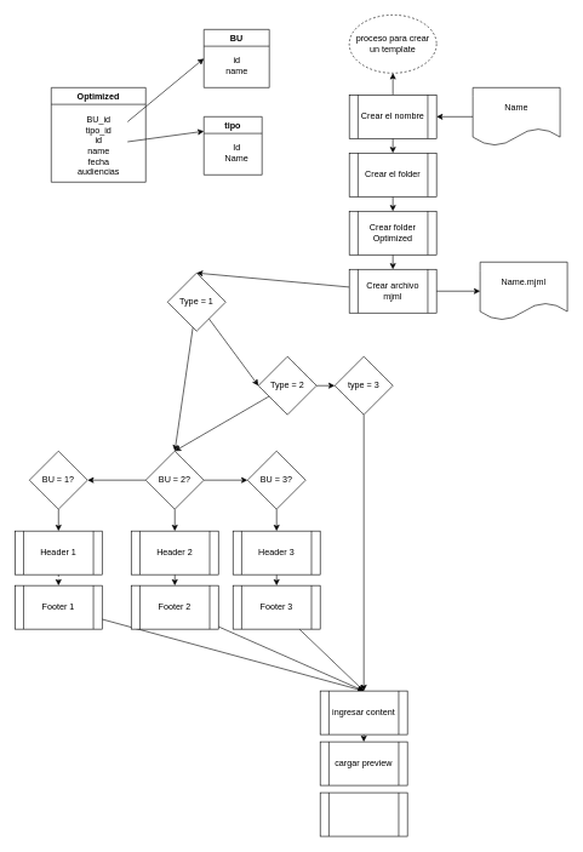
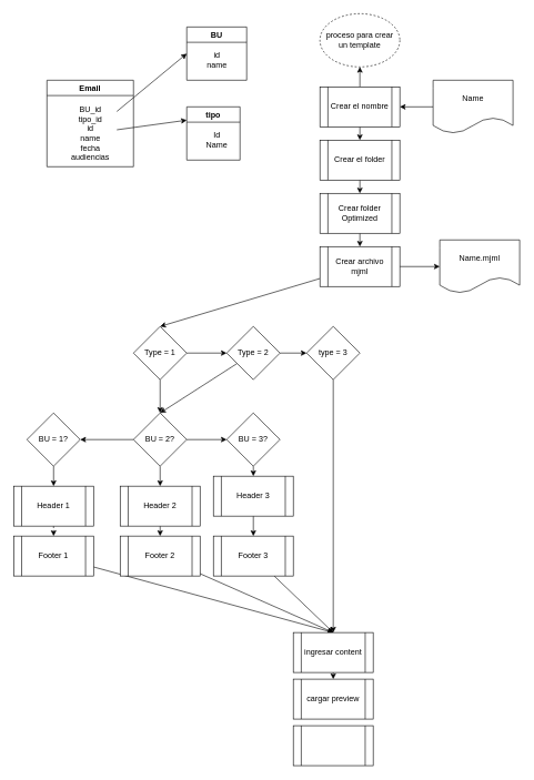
  <mxCell id="0" />
  <mxCell id="1" parent="0" />
- <mxCell id="2" value="Optimized" style="swimlane;" vertex="1" parent="1"><mxGeometry x="70" y="120" width="130" height="130" as="geometry" /></mxCell>
+ <mxCell id="2" value="Email" style="swimlane;" vertex="1" parent="1"><mxGeometry x="70" y="120" width="130" height="130" as="geometry" /></mxCell>
  <mxCell id="3" value="BU_id&lt;br&gt;tipo_id&lt;br&gt;id&lt;br&gt;name&lt;br&gt;fecha&lt;br&gt;audiencias" style="text;html=1;align=center;verticalAlign=middle;resizable=0;points=[];autosize=1;strokeColor=none;fillColor=none;" vertex="1" parent="2"><mxGeometry x="25" y="30" width="80" height="100" as="geometry" /></mxCell>
  <mxCell id="4" value="BU" style="swimlane;whiteSpace=wrap;html=1;" vertex="1" parent="1"><mxGeometry x="280" y="40" width="90" height="80" as="geometry" /></mxCell>
  <mxCell id="5" value="id&lt;br&gt;name&lt;br&gt;" style="text;html=1;align=center;verticalAlign=middle;resizable=0;points=[];autosize=1;strokeColor=none;fillColor=none;" vertex="1" parent="4"><mxGeometry x="20" y="30" width="50" height="40" as="geometry" /></mxCell>
  <mxCell id="6" style="edgeStyle=none;html=1;entryX=0;entryY=0.5;entryDx=0;entryDy=0;" edge="1" parent="1" source="3" target="4"><mxGeometry relative="1" as="geometry" /></mxCell>
  <mxCell id="7" value="tipo" style="swimlane;" vertex="1" parent="1"><mxGeometry x="280" y="160" width="80" height="80" as="geometry" /></mxCell>
  <mxCell id="8" value="Id&lt;br&gt;Name" style="text;html=1;align=center;verticalAlign=middle;resizable=0;points=[];autosize=1;strokeColor=none;fillColor=none;" vertex="1" parent="7"><mxGeometry x="15" y="30" width="60" height="40" as="geometry" /></mxCell>
  <mxCell id="9" style="edgeStyle=none;html=1;entryX=0;entryY=0.25;entryDx=0;entryDy=0;" edge="1" parent="1" source="3" target="7"><mxGeometry relative="1" as="geometry" /></mxCell>
  <mxCell id="10" value="proceso para crear&lt;br&gt;un template" style="ellipse;whiteSpace=wrap;html=1;dashed=1;" vertex="1" parent="1"><mxGeometry x="480" y="20" width="120" height="80" as="geometry" /></mxCell>
  <mxCell id="11" style="edgeStyle=none;html=1;entryX=0.5;entryY=1;entryDx=0;entryDy=0;" edge="1" parent="1" source="13" target="10"><mxGeometry relative="1" as="geometry" /></mxCell>
  <mxCell id="12" style="edgeStyle=none;html=1;entryX=0.5;entryY=0;entryDx=0;entryDy=0;" edge="1" parent="1" source="13" target="17"><mxGeometry relative="1" as="geometry" /></mxCell>
  <mxCell id="13" value="Crear el nombre" style="shape=process;whiteSpace=wrap;html=1;backgroundOutline=1;" vertex="1" parent="1"><mxGeometry x="480" y="130" width="120" height="60" as="geometry" /></mxCell>
  <mxCell id="14" style="edgeStyle=none;html=1;entryX=1;entryY=0.5;entryDx=0;entryDy=0;" edge="1" parent="1" source="15" target="13"><mxGeometry relative="1" as="geometry" /></mxCell>
  <mxCell id="15" value="Name" style="shape=document;whiteSpace=wrap;html=1;boundedLbl=1;" vertex="1" parent="1"><mxGeometry x="650" y="120" width="120" height="80" as="geometry" /></mxCell>
  <mxCell id="16" style="edgeStyle=none;html=1;entryX=0.5;entryY=0;entryDx=0;entryDy=0;" edge="1" parent="1" source="17" target="19"><mxGeometry relative="1" as="geometry" /></mxCell>
  <mxCell id="17" value="Crear el folder" style="shape=process;whiteSpace=wrap;html=1;backgroundOutline=1;" vertex="1" parent="1"><mxGeometry x="480" y="210" width="120" height="60" as="geometry" /></mxCell>
  <mxCell id="18" style="edgeStyle=none;html=1;entryX=0.5;entryY=0;entryDx=0;entryDy=0;" edge="1" parent="1" source="19" target="22"><mxGeometry relative="1" as="geometry" /></mxCell>
  <mxCell id="19" value="Crear folder Optimized" style="shape=process;whiteSpace=wrap;html=1;backgroundOutline=1;" vertex="1" parent="1"><mxGeometry x="480" y="290" width="120" height="60" as="geometry" /></mxCell>
  <mxCell id="20" style="edgeStyle=none;html=1;entryX=0;entryY=0.5;entryDx=0;entryDy=0;" edge="1" parent="1" source="22" target="23"><mxGeometry relative="1" as="geometry" /></mxCell>
  <mxCell id="21" style="edgeStyle=none;html=1;entryX=0.5;entryY=0;entryDx=0;entryDy=0;" edge="1" parent="1" source="22" target="46"><mxGeometry relative="1" as="geometry"><mxPoint x="170" y="390" as="targetPoint" /></mxGeometry></mxCell>
  <mxCell id="22" value="Crear archivo mjml" style="shape=process;whiteSpace=wrap;html=1;backgroundOutline=1;" vertex="1" parent="1"><mxGeometry x="480" y="370" width="120" height="60" as="geometry" /></mxCell>
  <mxCell id="23" value="Name.mjml" style="shape=document;whiteSpace=wrap;html=1;boundedLbl=1;" vertex="1" parent="1"><mxGeometry x="660" y="360" width="120" height="80" as="geometry" /></mxCell>
  <mxCell id="24" style="edgeStyle=none;html=1;exitX=0.5;exitY=1;exitDx=0;exitDy=0;entryX=0.5;entryY=0;entryDx=0;entryDy=0;" edge="1" parent="1" source="25" target="39"><mxGeometry relative="1" as="geometry" /></mxCell>
  <mxCell id="25" value="BU = 1?" style="rhombus;whiteSpace=wrap;html=1;" vertex="1" parent="1"><mxGeometry x="40" y="620" width="80" height="80" as="geometry" /></mxCell>
  <mxCell id="26" style="edgeStyle=none;html=1;entryX=1;entryY=0.5;entryDx=0;entryDy=0;" edge="1" parent="1" source="29" target="25"><mxGeometry relative="1" as="geometry" /></mxCell>
  <mxCell id="27" style="edgeStyle=none;html=1;entryX=0;entryY=0.5;entryDx=0;entryDy=0;" edge="1" parent="1" source="29" target="33"><mxGeometry relative="1" as="geometry" /></mxCell>
  <mxCell id="28" style="edgeStyle=none;html=1;exitX=0.5;exitY=1;exitDx=0;exitDy=0;entryX=0.5;entryY=0;entryDx=0;entryDy=0;" edge="1" parent="1" source="29" target="31"><mxGeometry relative="1" as="geometry" /></mxCell>
  <mxCell id="29" value="BU = 2?" style="rhombus;whiteSpace=wrap;html=1;" vertex="1" parent="1"><mxGeometry x="200" y="620" width="80" height="80" as="geometry" /></mxCell>
  <mxCell id="30" style="edgeStyle=none;html=1;entryX=0.5;entryY=0;entryDx=0;entryDy=0;" edge="1" parent="1" source="31" target="41"><mxGeometry relative="1" as="geometry" /></mxCell>
  <mxCell id="31" value="Header 2" style="shape=process;whiteSpace=wrap;html=1;backgroundOutline=1;" vertex="1" parent="1"><mxGeometry x="180" y="730" width="120" height="60" as="geometry" /></mxCell>
  <mxCell id="32" style="edgeStyle=none;html=1;exitX=0.5;exitY=1;exitDx=0;exitDy=0;entryX=0.5;entryY=0;entryDx=0;entryDy=0;" edge="1" parent="1" source="33" target="35"><mxGeometry relative="1" as="geometry" /></mxCell>
  <mxCell id="33" value="BU = 3?" style="rhombus;whiteSpace=wrap;html=1;" vertex="1" parent="1"><mxGeometry x="340" y="620" width="80" height="80" as="geometry" /></mxCell>
  <mxCell id="34" style="edgeStyle=none;html=1;entryX=0.5;entryY=0;entryDx=0;entryDy=0;" edge="1" parent="1" source="35" target="43"><mxGeometry relative="1" as="geometry" /></mxCell>
- <mxCell id="35" value="Header 3" style="shape=process;whiteSpace=wrap;html=1;backgroundOutline=1;" vertex="1" parent="1"><mxGeometry x="320" y="730" width="120" height="60" as="geometry" /></mxCell>
+ <mxCell id="35" value="Header 3" style="shape=process;whiteSpace=wrap;html=1;backgroundOutline=1;" vertex="1" parent="1"><mxGeometry x="320" y="715" width="120" height="60" as="geometry" /></mxCell>
  <mxCell id="36" style="edgeStyle=none;html=1;entryX=0.5;entryY=0;entryDx=0;entryDy=0;" edge="1" parent="1" source="37" target="53"><mxGeometry relative="1" as="geometry" /></mxCell>
  <mxCell id="37" value="Footer 1" style="shape=process;whiteSpace=wrap;html=1;backgroundOutline=1;" vertex="1" parent="1"><mxGeometry x="20" y="805" width="120" height="60" as="geometry" /></mxCell>
  <mxCell id="38" style="edgeStyle=none;html=1;dashed=1;" edge="1" parent="1" source="39" target="37"><mxGeometry relative="1" as="geometry" /></mxCell>
  <mxCell id="39" value="Header 1" style="shape=process;whiteSpace=wrap;html=1;backgroundOutline=1;" vertex="1" parent="1"><mxGeometry x="20" y="730" width="120" height="60" as="geometry" /></mxCell>
  <mxCell id="40" style="edgeStyle=none;html=1;entryX=0.5;entryY=0;entryDx=0;entryDy=0;" edge="1" parent="1" source="41" target="53"><mxGeometry relative="1" as="geometry" /></mxCell>
  <mxCell id="41" value="Footer 2" style="shape=process;whiteSpace=wrap;html=1;backgroundOutline=1;" vertex="1" parent="1"><mxGeometry x="180" y="805" width="120" height="60" as="geometry" /></mxCell>
  <mxCell id="42" style="edgeStyle=none;html=1;" edge="1" parent="1" source="43"><mxGeometry relative="1" as="geometry"><mxPoint x="500" y="950" as="targetPoint" /></mxGeometry></mxCell>
  <mxCell id="43" value="Footer 3" style="shape=process;whiteSpace=wrap;html=1;backgroundOutline=1;" vertex="1" parent="1"><mxGeometry x="320" y="805" width="120" height="60" as="geometry" /></mxCell>
  <mxCell id="44" style="edgeStyle=none;html=1;entryX=0.5;entryY=0;entryDx=0;entryDy=0;" edge="1" parent="1" source="46" target="29"><mxGeometry relative="1" as="geometry" /></mxCell>
  <mxCell id="45" style="edgeStyle=none;html=1;entryX=0;entryY=0.5;entryDx=0;entryDy=0;" edge="1" parent="1" source="46" target="49"><mxGeometry relative="1" as="geometry" /></mxCell>
- <mxCell id="46" value="Type = 1" style="rhombus;whiteSpace=wrap;html=1;" vertex="1" parent="1"><mxGeometry x="230" y="375" width="80" height="80" as="geometry" /></mxCell>
+ <mxCell id="46" value="Type = 1" style="rhombus;whiteSpace=wrap;html=1;" vertex="1" parent="1"><mxGeometry x="200" y="490" width="80" height="80" as="geometry" /></mxCell>
  <mxCell id="47" style="edgeStyle=none;html=1;" edge="1" parent="1" source="49"><mxGeometry relative="1" as="geometry"><mxPoint x="240" y="620" as="targetPoint" /></mxGeometry></mxCell>
  <mxCell id="48" style="edgeStyle=none;html=1;" edge="1" parent="1" source="49" target="51"><mxGeometry relative="1" as="geometry"><mxPoint x="500" y="530" as="targetPoint" /></mxGeometry></mxCell>
- <mxCell id="49" value="Type = 2" style="rhombus;whiteSpace=wrap;html=1;" vertex="1" parent="1"><mxGeometry x="355" y="490" width="80" height="80" as="geometry" /></mxCell>
+ <mxCell id="49" value="Type = 2" style="rhombus;whiteSpace=wrap;html=1;" vertex="1" parent="1"><mxGeometry x="340" y="490" width="80" height="80" as="geometry" /></mxCell>
  <mxCell id="50" style="edgeStyle=none;html=1;exitX=0.5;exitY=1;exitDx=0;exitDy=0;entryX=0.5;entryY=0;entryDx=0;entryDy=0;" edge="1" parent="1" source="51" target="53"><mxGeometry relative="1" as="geometry" /></mxCell>
  <mxCell id="51" value="type = 3" style="rhombus;whiteSpace=wrap;html=1;" vertex="1" parent="1"><mxGeometry x="460" y="490" width="80" height="80" as="geometry" /></mxCell>
  <mxCell id="52" style="edgeStyle=none;html=1;" edge="1" parent="1" source="53" target="54"><mxGeometry relative="1" as="geometry"><mxPoint x="500" y="1050" as="targetPoint" /></mxGeometry></mxCell>
  <mxCell id="53" value="ingresar content" style="shape=process;whiteSpace=wrap;html=1;backgroundOutline=1;" vertex="1" parent="1"><mxGeometry x="440" y="950" width="120" height="60" as="geometry" /></mxCell>
  <mxCell id="54" value="cargar preview" style="shape=process;whiteSpace=wrap;html=1;backgroundOutline=1;" vertex="1" parent="1"><mxGeometry x="440" y="1020" width="120" height="60" as="geometry" /></mxCell>
  <mxCell id="55" value="" style="shape=process;whiteSpace=wrap;html=1;backgroundOutline=1;" vertex="1" parent="1"><mxGeometry x="440" y="1090" width="120" height="60" as="geometry" /></mxCell>
